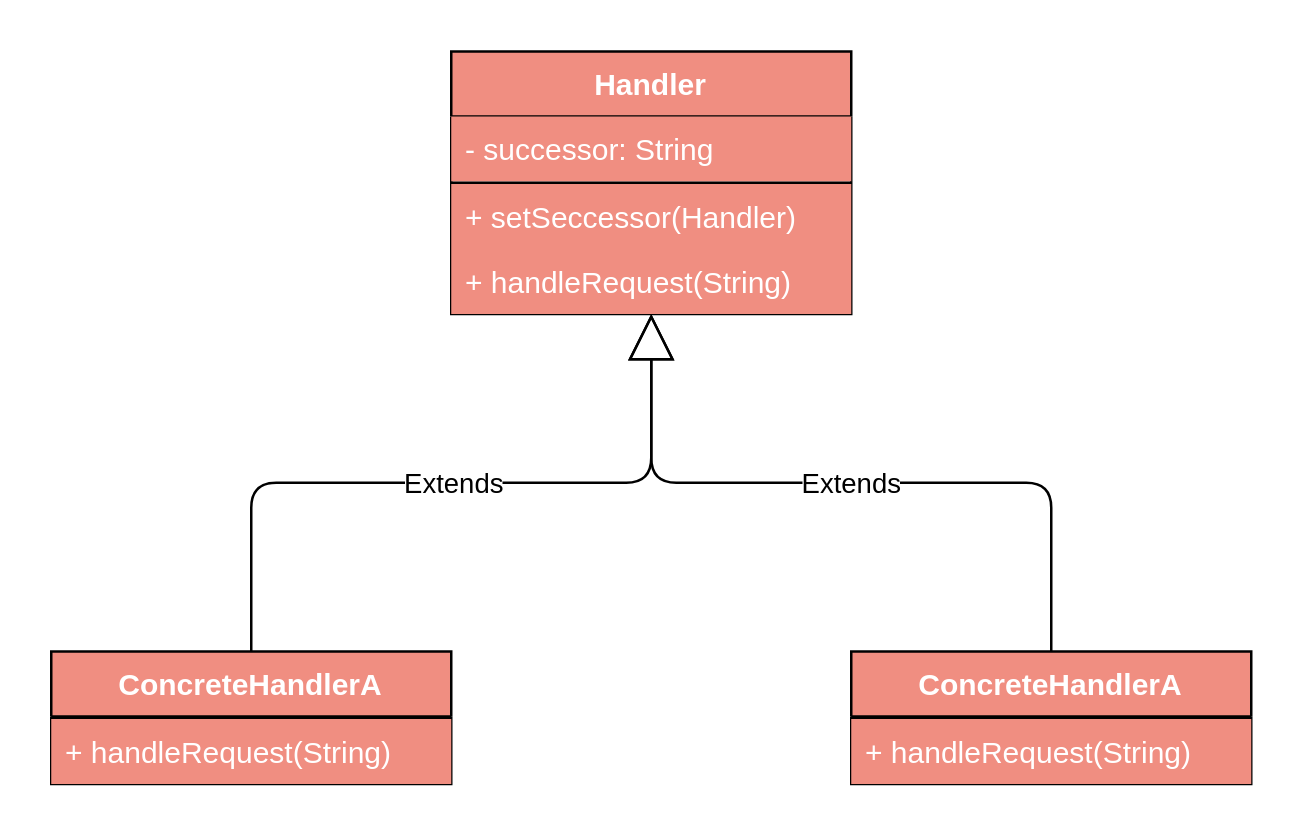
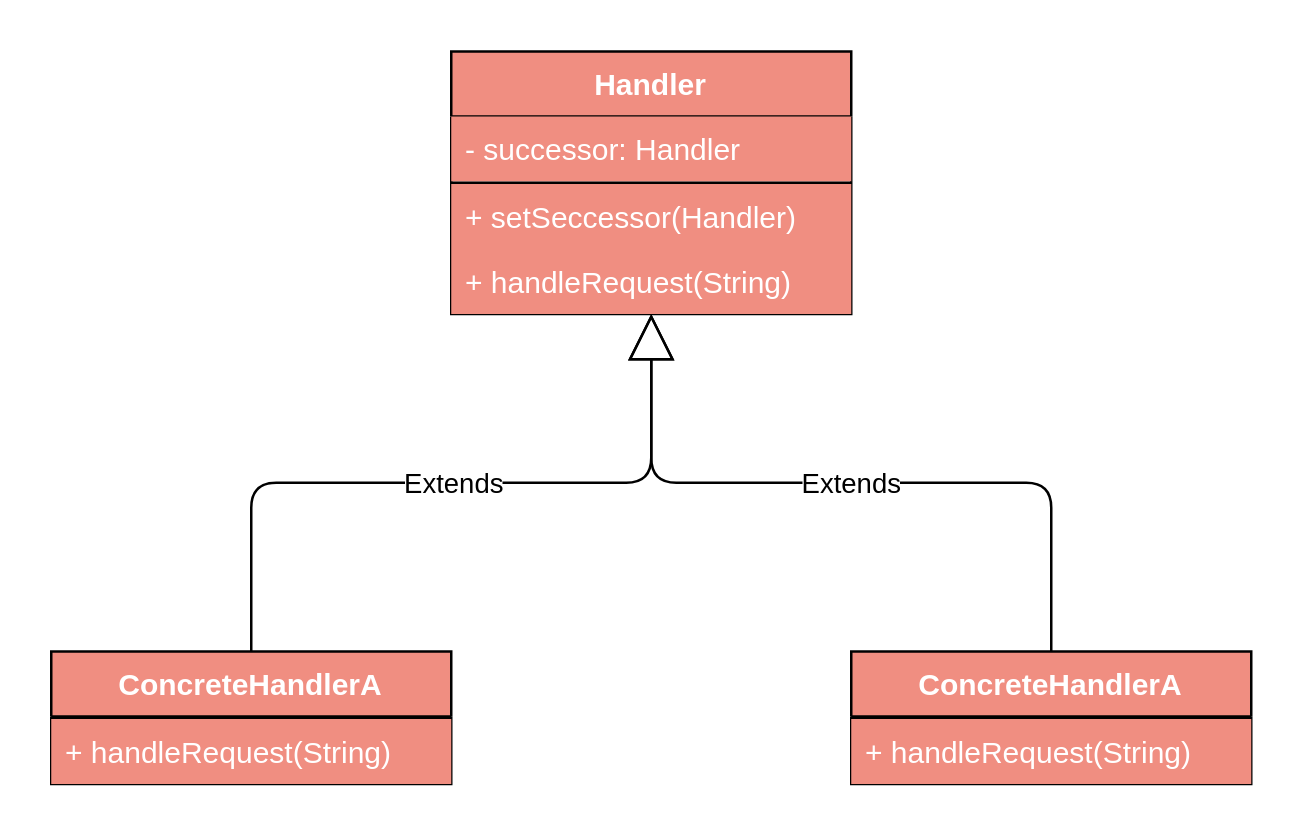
  <mxCell id="0" />
  <mxCell id="1" parent="0" />
  <mxCell id="2" value="Handler" style="swimlane;fontStyle=1;align=center;verticalAlign=top;childLayout=stackLayout;horizontal=1;startSize=26;horizontalStack=0;resizeParent=1;resizeParentMax=0;resizeLast=0;collapsible=1;marginBottom=0;fillColor=#F08E81;fontColor=#FFFFFF;" vertex="1" parent="1"><mxGeometry x="180" y="20" width="160" height="105" as="geometry" /></mxCell>
- <mxCell id="3" value="- successor: String" style="text;strokeColor=none;fillColor=#F08E81;align=left;verticalAlign=top;spacingLeft=4;spacingRight=4;overflow=hidden;rotatable=0;points=[[0,0.5],[1,0.5]];portConstraint=eastwest;fontColor=#FFFFFF;" vertex="1" parent="2"><mxGeometry y="26" width="160" height="26" as="geometry" /></mxCell>
+ <mxCell id="3" value="- successor: Handler" style="text;strokeColor=none;fillColor=#F08E81;align=left;verticalAlign=top;spacingLeft=4;spacingRight=4;overflow=hidden;rotatable=0;points=[[0,0.5],[1,0.5]];portConstraint=eastwest;fontColor=#FFFFFF;" vertex="1" parent="2"><mxGeometry y="26" width="160" height="26" as="geometry" /></mxCell>
  <mxCell id="4" value="" style="line;strokeWidth=1;fillColor=#F08E81;align=left;verticalAlign=middle;spacingTop=-1;spacingLeft=3;spacingRight=3;rotatable=0;labelPosition=right;points=[];portConstraint=eastwest;fontColor=#FFFFFF;" vertex="1" parent="2"><mxGeometry y="52" width="160" height="1" as="geometry" /></mxCell>
  <mxCell id="5" value="+ setSeccessor(Handler)" style="text;strokeColor=none;fillColor=#F08E81;align=left;verticalAlign=top;spacingLeft=4;spacingRight=4;overflow=hidden;rotatable=0;points=[[0,0.5],[1,0.5]];portConstraint=eastwest;fontColor=#FFFFFF;" vertex="1" parent="2"><mxGeometry y="53" width="160" height="26" as="geometry" /></mxCell>
  <mxCell id="6" value="+ handleRequest(String)" style="text;strokeColor=none;fillColor=#F08E81;align=left;verticalAlign=top;spacingLeft=4;spacingRight=4;overflow=hidden;rotatable=0;points=[[0,0.5],[1,0.5]];portConstraint=eastwest;fontColor=#FFFFFF;" vertex="1" parent="2"><mxGeometry y="79" width="160" height="26" as="geometry" /></mxCell>
  <mxCell id="7" value="ConcreteHandlerA" style="swimlane;fontStyle=1;align=center;verticalAlign=top;childLayout=stackLayout;horizontal=1;startSize=26;horizontalStack=0;resizeParent=1;resizeParentMax=0;resizeLast=0;collapsible=1;marginBottom=0;fillColor=#F08E81;fontColor=#FFFFFF;" vertex="1" parent="1"><mxGeometry x="20" y="260" width="160" height="53" as="geometry" /></mxCell>
  <mxCell id="8" value="" style="line;strokeWidth=1;fillColor=#F08E81;align=left;verticalAlign=middle;spacingTop=-1;spacingLeft=3;spacingRight=3;rotatable=0;labelPosition=right;points=[];portConstraint=eastwest;fontColor=#FFFFFF;" vertex="1" parent="7"><mxGeometry y="26" width="160" height="1" as="geometry" /></mxCell>
  <mxCell id="9" value="+ handleRequest(String)" style="text;strokeColor=none;fillColor=#F08E81;align=left;verticalAlign=top;spacingLeft=4;spacingRight=4;overflow=hidden;rotatable=0;points=[[0,0.5],[1,0.5]];portConstraint=eastwest;fontColor=#FFFFFF;" vertex="1" parent="7"><mxGeometry y="27" width="160" height="26" as="geometry" /></mxCell>
  <mxCell id="10" value="ConcreteHandlerA" style="swimlane;fontStyle=1;align=center;verticalAlign=top;childLayout=stackLayout;horizontal=1;startSize=26;horizontalStack=0;resizeParent=1;resizeParentMax=0;resizeLast=0;collapsible=1;marginBottom=0;fillColor=#F08E81;fontColor=#FFFFFF;" vertex="1" parent="1"><mxGeometry x="340" y="260" width="160" height="53" as="geometry" /></mxCell>
  <mxCell id="11" value="" style="line;strokeWidth=1;fillColor=#F08E81;align=left;verticalAlign=middle;spacingTop=-1;spacingLeft=3;spacingRight=3;rotatable=0;labelPosition=right;points=[];portConstraint=eastwest;fontColor=#FFFFFF;" vertex="1" parent="10"><mxGeometry y="26" width="160" height="1" as="geometry" /></mxCell>
  <mxCell id="12" value="+ handleRequest(String)" style="text;strokeColor=none;fillColor=#F08E81;align=left;verticalAlign=top;spacingLeft=4;spacingRight=4;overflow=hidden;rotatable=0;points=[[0,0.5],[1,0.5]];portConstraint=eastwest;fontColor=#FFFFFF;" vertex="1" parent="10"><mxGeometry y="27" width="160" height="26" as="geometry" /></mxCell>
  <mxCell id="13" value="Extends" style="endArrow=block;endSize=16;endFill=0;html=1;fontColor=#000000;entryX=0.5;entryY=1;entryDx=0;entryDy=0;exitX=0.5;exitY=0;exitDx=0;exitDy=0;edgeStyle=orthogonalEdgeStyle;" edge="1" parent="1" source="7" target="2"><mxGeometry width="160" relative="1" as="geometry"><mxPoint x="17" y="170" as="sourcePoint" /><mxPoint x="177" y="170" as="targetPoint" /></mxGeometry></mxCell>
  <mxCell id="14" value="Extends" style="endArrow=block;endSize=16;endFill=0;html=1;fontColor=#000000;entryX=0.5;entryY=1;entryDx=0;entryDy=0;exitX=0.5;exitY=0;exitDx=0;exitDy=0;edgeStyle=orthogonalEdgeStyle;" edge="1" parent="1" source="10" target="2"><mxGeometry width="160" relative="1" as="geometry"><mxPoint x="207" y="420" as="sourcePoint" /><mxPoint x="367" y="420" as="targetPoint" /></mxGeometry></mxCell>
